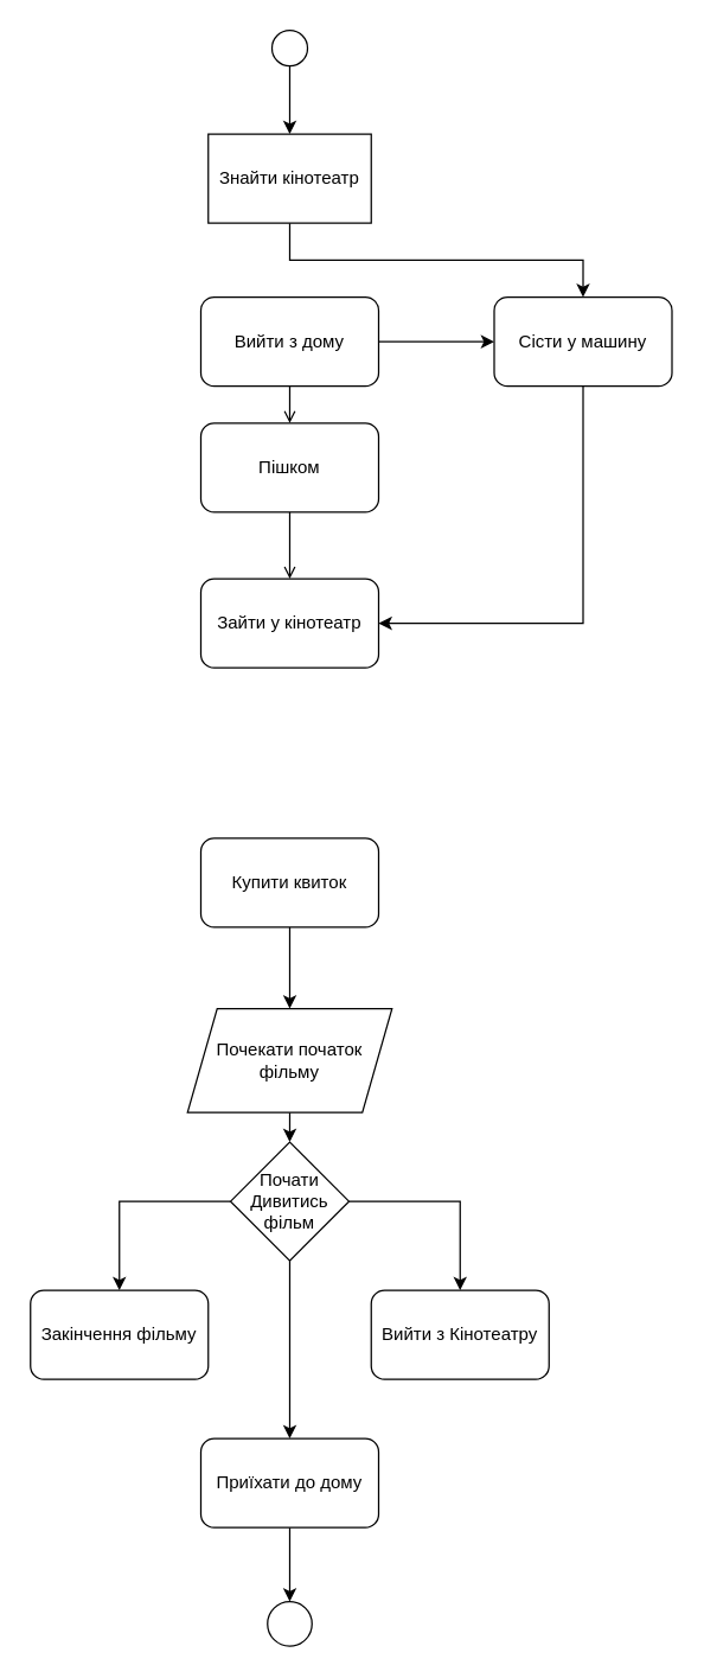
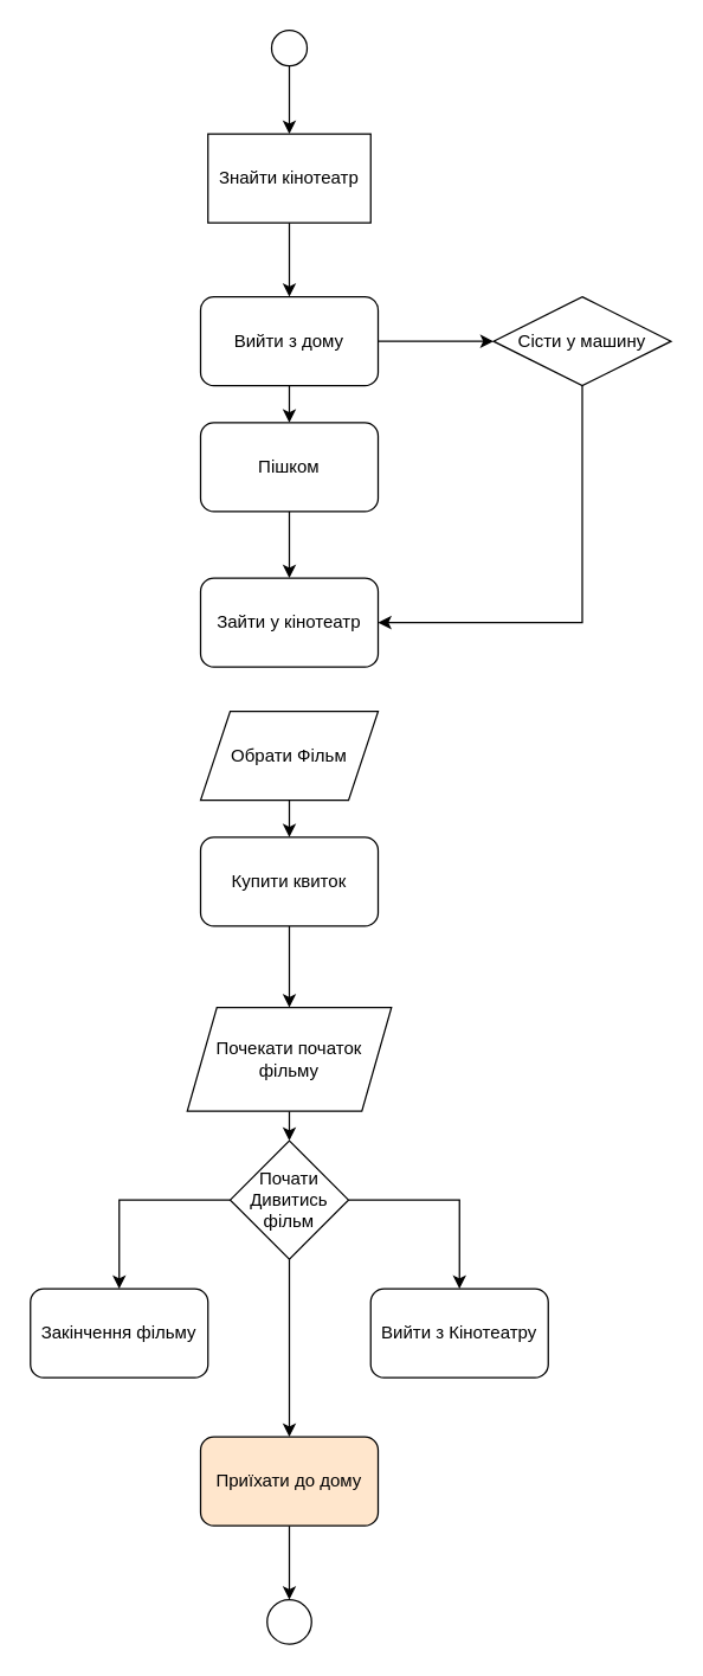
  <mxCell id="0" />
  <mxCell id="1" parent="0" />
  <mxCell id="2" style="edgeStyle=orthogonalEdgeStyle;rounded=0;orthogonalLoop=1;jettySize=auto;html=1;exitX=0.5;exitY=1;exitDx=0;exitDy=0;" edge="1" parent="1" source="3" target="5"><mxGeometry relative="1" as="geometry"><Array as="points"><mxPoint x="195" y="80" /><mxPoint x="195" y="80" /></Array></mxGeometry></mxCell>
  <mxCell id="3" value="" style="ellipse;whiteSpace=wrap;html=1;aspect=fixed;" vertex="1" parent="1"><mxGeometry x="183" y="20" width="24" height="24" as="geometry" /></mxCell>
- <mxCell id="4" style="edgeStyle=orthogonalEdgeStyle;rounded=0;orthogonalLoop=1;jettySize=auto;html=1;exitX=0.5;exitY=1;exitDx=0;exitDy=0;" edge="1" parent="1" source="5" target="12"><mxGeometry relative="1" as="geometry" /></mxCell>
+ <mxCell id="4" style="edgeStyle=orthogonalEdgeStyle;rounded=0;orthogonalLoop=1;jettySize=auto;html=1;exitX=0.5;exitY=1;exitDx=0;exitDy=0;" edge="1" parent="1" source="5" target="8"><mxGeometry relative="1" as="geometry" /></mxCell>
  <mxCell id="5" value="Знайти кінотеатр" style="rounded=0;whiteSpace=wrap;html=1;" vertex="1" parent="1"><mxGeometry x="140" y="90" width="110" height="60" as="geometry" /></mxCell>
  <mxCell id="6" style="edgeStyle=orthogonalEdgeStyle;rounded=0;orthogonalLoop=1;jettySize=auto;html=1;exitX=1;exitY=0.5;exitDx=0;exitDy=0;" edge="1" parent="1" source="8" target="12"><mxGeometry relative="1" as="geometry" /></mxCell>
- <mxCell id="7" style="edgeStyle=orthogonalEdgeStyle;rounded=0;orthogonalLoop=1;jettySize=auto;html=1;exitX=0.5;exitY=1;exitDx=0;exitDy=0;endArrow=open;" edge="1" parent="1" source="8" target="10"><mxGeometry relative="1" as="geometry" /></mxCell>
+ <mxCell id="7" style="edgeStyle=orthogonalEdgeStyle;rounded=0;orthogonalLoop=1;jettySize=auto;html=1;exitX=0.5;exitY=1;exitDx=0;exitDy=0;" edge="1" parent="1" source="8" target="10"><mxGeometry relative="1" as="geometry" /></mxCell>
  <mxCell id="8" value="Вийти з дому" style="rounded=1;whiteSpace=wrap;html=1;" vertex="1" parent="1"><mxGeometry x="135" y="200" width="120" height="60" as="geometry" /></mxCell>
- <mxCell id="9" style="edgeStyle=orthogonalEdgeStyle;rounded=0;orthogonalLoop=1;jettySize=auto;html=1;exitX=0.5;exitY=1;exitDx=0;exitDy=0;endArrow=open;" edge="1" parent="1" source="10" target="13"><mxGeometry relative="1" as="geometry" /></mxCell>
+ <mxCell id="9" style="edgeStyle=orthogonalEdgeStyle;rounded=0;orthogonalLoop=1;jettySize=auto;html=1;exitX=0.5;exitY=1;exitDx=0;exitDy=0;" edge="1" parent="1" source="10" target="13"><mxGeometry relative="1" as="geometry" /></mxCell>
  <mxCell id="10" value="Пішком" style="rounded=1;whiteSpace=wrap;html=1;" vertex="1" parent="1"><mxGeometry x="135" y="285" width="120" height="60" as="geometry" /></mxCell>
  <mxCell id="11" style="edgeStyle=orthogonalEdgeStyle;rounded=0;orthogonalLoop=1;jettySize=auto;html=1;exitX=0.5;exitY=1;exitDx=0;exitDy=0;entryX=1;entryY=0.5;entryDx=0;entryDy=0;" edge="1" parent="1" source="12" target="13"><mxGeometry relative="1" as="geometry" /></mxCell>
- <mxCell id="12" value="Сісти у машину" style="rounded=1;whiteSpace=wrap;html=1;" vertex="1" parent="1"><mxGeometry x="333" y="200" width="120" height="60" as="geometry" /></mxCell>
+ <mxCell id="12" value="Сісти у машину" style="rhombus;whiteSpace=wrap;html=1;" vertex="1" parent="1"><mxGeometry x="333" y="200" width="120" height="60" as="geometry" /></mxCell>
  <mxCell id="13" value="Зайти у кінотеатр" style="rounded=1;whiteSpace=wrap;html=1;" vertex="1" parent="1"><mxGeometry x="135" y="390" width="120" height="60" as="geometry" /></mxCell>
  <mxCell id="14" style="edgeStyle=orthogonalEdgeStyle;rounded=0;orthogonalLoop=1;jettySize=auto;html=1;exitX=0.5;exitY=1;exitDx=0;exitDy=0;entryX=0.5;entryY=0;entryDx=0;entryDy=0;" edge="1" parent="1" source="15" target="25"><mxGeometry relative="1" as="geometry" /></mxCell>
  <mxCell id="15" value="Купити квиток" style="rounded=1;whiteSpace=wrap;html=1;" vertex="1" parent="1"><mxGeometry x="135" y="565" width="120" height="60" as="geometry" /></mxCell>
  <mxCell id="16" style="edgeStyle=orthogonalEdgeStyle;rounded=0;orthogonalLoop=1;jettySize=auto;html=1;exitX=1;exitY=0.5;exitDx=0;exitDy=0;entryX=0.5;entryY=0;entryDx=0;entryDy=0;" edge="1" parent="1" source="19" target="23"><mxGeometry relative="1" as="geometry" /></mxCell>
  <mxCell id="17" style="edgeStyle=orthogonalEdgeStyle;rounded=0;orthogonalLoop=1;jettySize=auto;html=1;exitX=0;exitY=0.5;exitDx=0;exitDy=0;entryX=0.5;entryY=0;entryDx=0;entryDy=0;" edge="1" parent="1" source="19" target="22"><mxGeometry relative="1" as="geometry" /></mxCell>
  <mxCell id="18" style="edgeStyle=orthogonalEdgeStyle;rounded=0;orthogonalLoop=1;jettySize=auto;html=1;exitX=0.5;exitY=1;exitDx=0;exitDy=0;entryX=0.5;entryY=0;entryDx=0;entryDy=0;" edge="1" parent="1" source="19" target="27"><mxGeometry relative="1" as="geometry" /></mxCell>
  <mxCell id="19" value="Почати Дивитись фільм" style="rhombus;whiteSpace=wrap;html=1;" vertex="1" parent="1"><mxGeometry x="155" y="770" width="80" height="80" as="geometry" /></mxCell>
+ <mxCell id="20" style="edgeStyle=orthogonalEdgeStyle;rounded=0;orthogonalLoop=1;jettySize=auto;html=1;exitX=0.5;exitY=1;exitDx=0;exitDy=0;entryX=0.5;entryY=0;entryDx=0;entryDy=0;" edge="1" parent="1" source="21" target="15"><mxGeometry relative="1" as="geometry" /></mxCell>
+ <mxCell id="21" value="Обрати Фільм" style="shape=parallelogram;perimeter=parallelogramPerimeter;whiteSpace=wrap;html=1;fixedSize=1;" vertex="1" parent="1"><mxGeometry x="135" y="480" width="120" height="60" as="geometry" /></mxCell>
  <mxCell id="22" value="Закінчення фільму" style="rounded=1;whiteSpace=wrap;html=1;" vertex="1" parent="1"><mxGeometry x="20" y="870" width="120" height="60" as="geometry" /></mxCell>
  <mxCell id="23" value="Вийти з Кінотеатру" style="rounded=1;whiteSpace=wrap;html=1;" vertex="1" parent="1"><mxGeometry x="250" y="870" width="120" height="60" as="geometry" /></mxCell>
  <mxCell id="24" style="edgeStyle=orthogonalEdgeStyle;rounded=0;orthogonalLoop=1;jettySize=auto;html=1;exitX=0.5;exitY=1;exitDx=0;exitDy=0;entryX=0.5;entryY=0;entryDx=0;entryDy=0;" edge="1" parent="1" source="25" target="19"><mxGeometry relative="1" as="geometry" /></mxCell>
  <mxCell id="25" value="Почекати початок фільму" style="shape=parallelogram;perimeter=parallelogramPerimeter;whiteSpace=wrap;html=1;fixedSize=1;" vertex="1" parent="1"><mxGeometry x="126" y="680" width="138" height="70" as="geometry" /></mxCell>
  <mxCell id="26" style="edgeStyle=orthogonalEdgeStyle;rounded=0;orthogonalLoop=1;jettySize=auto;html=1;exitX=0.5;exitY=1;exitDx=0;exitDy=0;entryX=0.5;entryY=0;entryDx=0;entryDy=0;" edge="1" parent="1" source="27" target="28"><mxGeometry relative="1" as="geometry" /></mxCell>
- <mxCell id="27" value="Приїхати до дому" style="rounded=1;whiteSpace=wrap;html=1;" vertex="1" parent="1"><mxGeometry x="135" y="970" width="120" height="60" as="geometry" /></mxCell>
+ <mxCell id="27" value="Приїхати до дому" style="rounded=1;whiteSpace=wrap;html=1;fillColor=#ffe6cc;" vertex="1" parent="1"><mxGeometry x="135" y="970" width="120" height="60" as="geometry" /></mxCell>
  <mxCell id="28" value="" style="ellipse;whiteSpace=wrap;html=1;" vertex="1" parent="1"><mxGeometry x="180" y="1080" width="30" height="30" as="geometry" /></mxCell>
